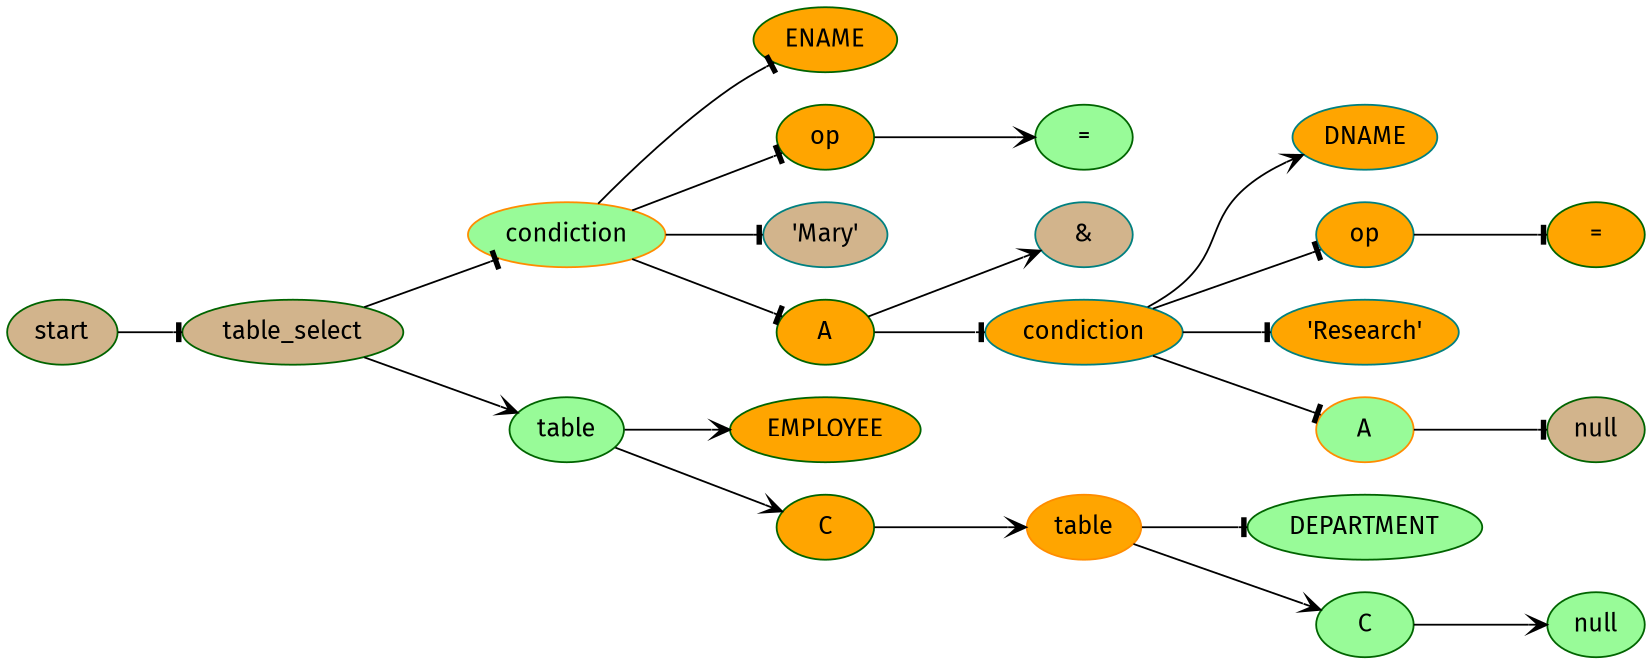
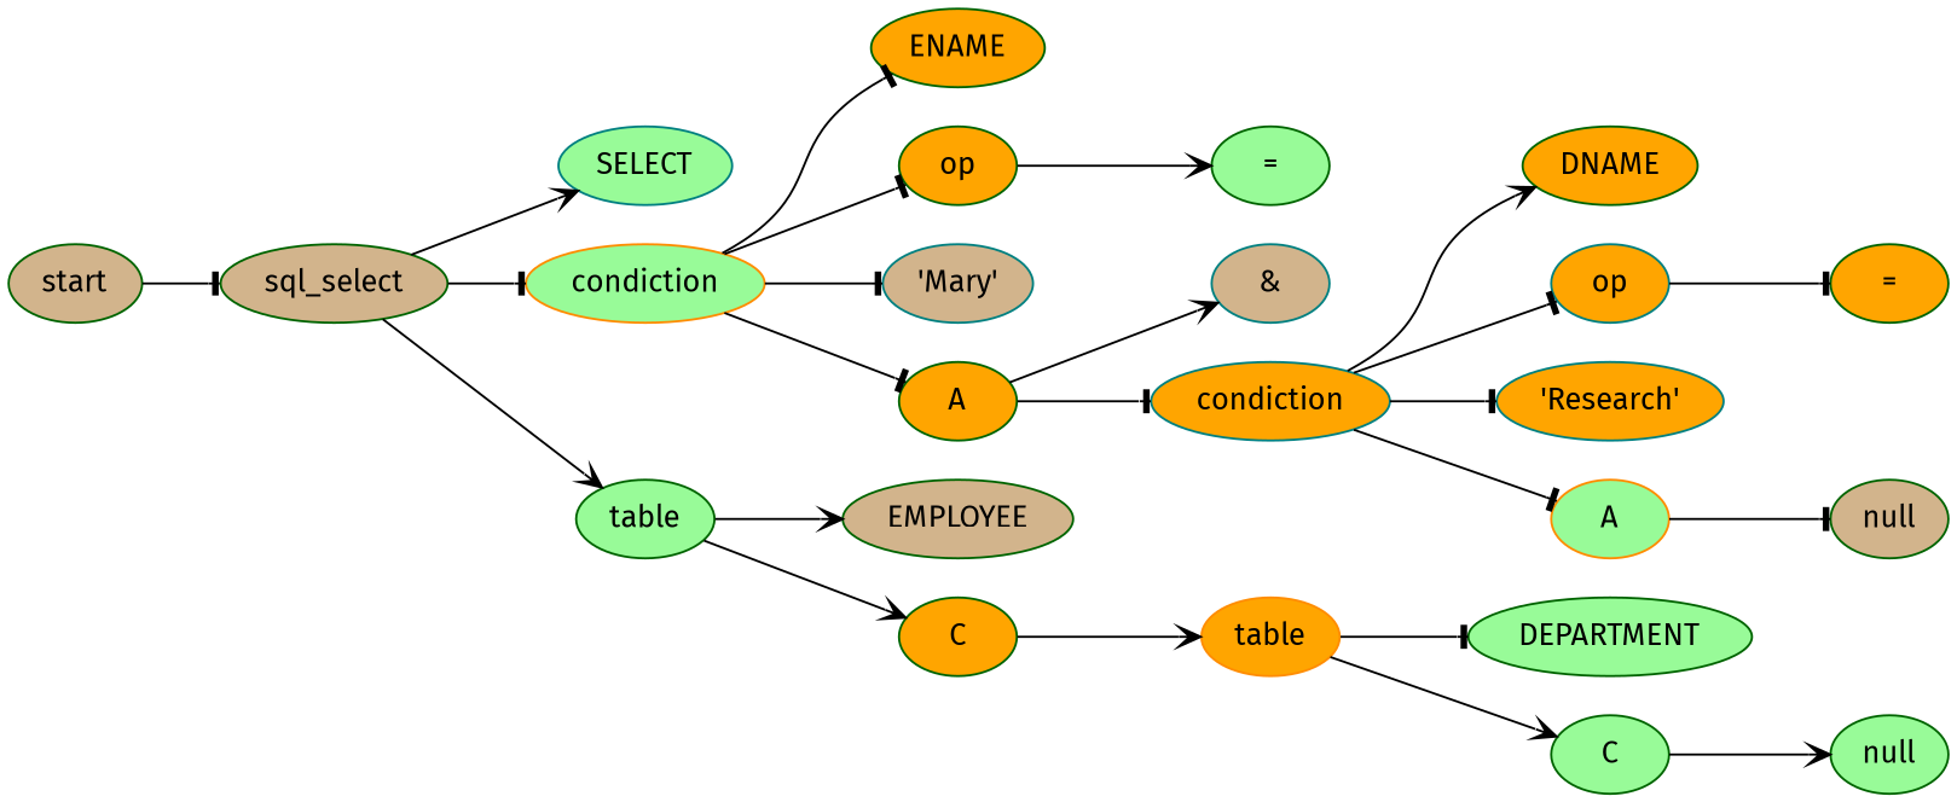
  digraph {
    fontname="Fira Sans"
    rankdir=LR
    node [color=darkgreen fillcolor=orange fontname="Fira Sans" style=filled]
    edge [arrowhead=tee fontname="Fira Sans"]
    n1 [fillcolor=tan label=start]
-   n2 [fillcolor=tan label=table_select]
+   n2 [fillcolor=tan label=sql_select]
+   n3 [color=teal fillcolor=palegreen label=SELECT]
    n4 [color=darkorange fillcolor=palegreen label=condiction]
    n5 [fillcolor=palegreen label=table]
    n6 [label=ENAME]
    n7 [label=op]
    n8 [color=teal fillcolor=tan label="'Mary'"]
    n9 [label=A]
-   n10 [label=EMPLOYEE]
+   n10 [fillcolor=tan label=EMPLOYEE]
    n11 [label=C]
    n12 [fillcolor=palegreen label="="]
    n13 [color=teal fillcolor=tan label="&"]
    n14 [color=teal label=condiction]
    n15 [color=darkorange label=table]
    n16 [fillcolor=palegreen label=DEPARTMENT]
    n17 [fillcolor=palegreen label=C]
    n18 [fillcolor=palegreen label=null]
-   n19 [color=teal label=DNAME]
+   n19 [label=DNAME]
    n20 [color=teal label=op]
    n21 [color=teal label="'Research'"]
    n22 [color=darkorange fillcolor=palegreen label=A]
    n23 [label="="]
    n24 [fillcolor=tan label=null]
    n1 -> n2
+   n2 -> n3 [arrowhead=vee]
    n2 -> n4
    n2 -> n5 [arrowhead=vee]
    n4 -> n6
    n4 -> n7
    n4 -> n8
    n4 -> n9
    n5 -> n10 [arrowhead=vee]
    n5 -> n11 [arrowhead=vee]
    n7 -> n12 [arrowhead=vee]
    n9 -> n13 [arrowhead=vee]
    n9 -> n14
    n11 -> n15 [arrowhead=vee]
    n14 -> n19 [arrowhead=vee]
    n14 -> n20
    n14 -> n21
    n14 -> n22
    n15 -> n16
    n15 -> n17 [arrowhead=vee]
    n17 -> n18 [arrowhead=vee]
    n20 -> n23
    n22 -> n24
  }
